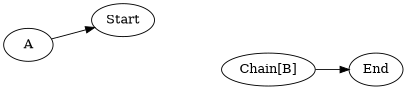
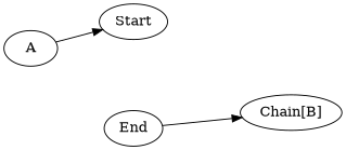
  digraph {
    rankdir=LR
    A
    Start
    B [style=invis]
    n4 [label="Chain[B]"]
    End
    A -> Start
    A -> B [label=f style=invis]
    B -> n4 [label=Done style=invis]
-   n4 -> End
+   End -> n4
  }
